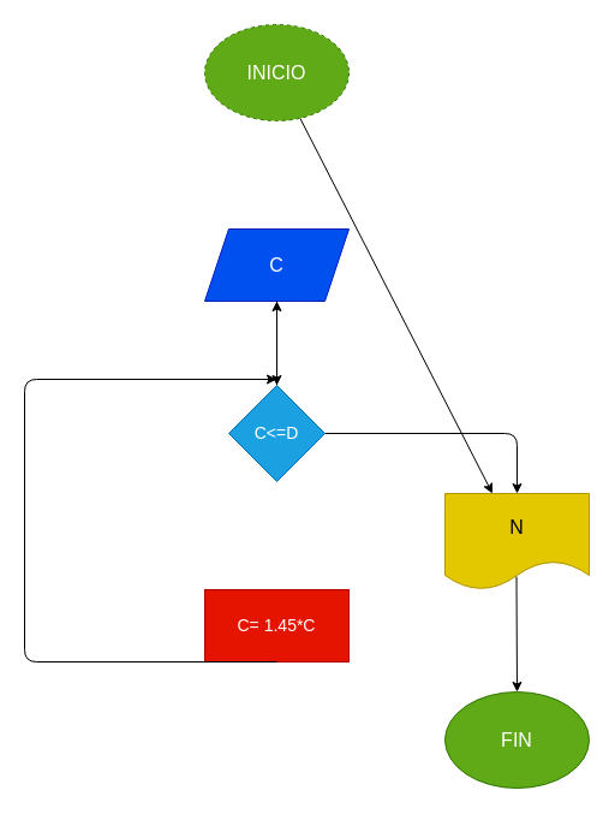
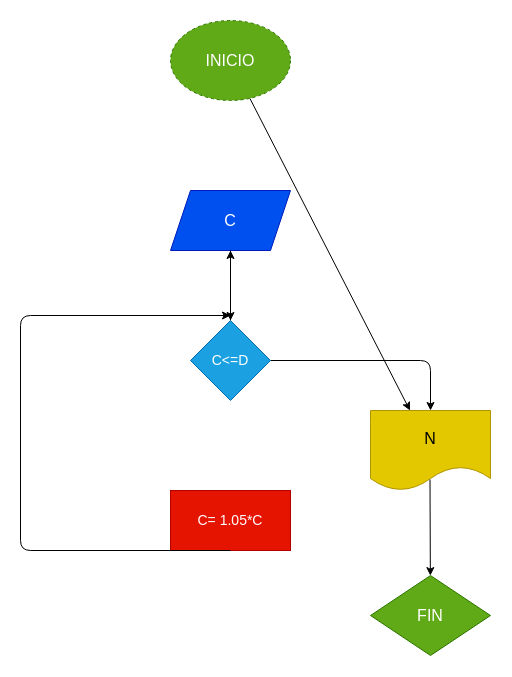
  <mxCell id="0" />
  <mxCell id="1" parent="0" />
  <mxCell id="2" value="" style="edgeStyle=none;html=1;fontSize=18;" edge="1" parent="1" source="3" target="10"><mxGeometry relative="1" as="geometry" /></mxCell>
  <mxCell id="3" value="&lt;font size=&quot;3&quot;&gt;INICIO&lt;/font&gt;" style="ellipse;whiteSpace=wrap;html=1;fillColor=#60a917;fontColor=#ffffff;strokeColor=#2D7600;dashed=1;" vertex="1" parent="1"><mxGeometry x="170" y="20" width="120" height="80" as="geometry" /></mxCell>
  <mxCell id="4" value="&lt;font size=&quot;3&quot;&gt;C&lt;/font&gt;" style="shape=parallelogram;perimeter=parallelogramPerimeter;whiteSpace=wrap;html=1;fixedSize=1;fillColor=#0050ef;fontColor=#ffffff;strokeColor=#001DBC;" vertex="1" parent="1"><mxGeometry x="170" y="190" width="120" height="60" as="geometry" /></mxCell>
  <mxCell id="5" value="" style="edgeStyle=none;html=1;fontSize=14;" edge="1" parent="1" source="7" target="4"><mxGeometry relative="1" as="geometry" /></mxCell>
  <mxCell id="6" value="" style="edgeStyle=none;html=1;fontSize=14;" edge="1" parent="1" source="7" target="10"><mxGeometry relative="1" as="geometry"><Array as="points"><mxPoint x="430" y="360" /></Array></mxGeometry></mxCell>
  <mxCell id="7" value="C&amp;lt;=D" style="rhombus;whiteSpace=wrap;html=1;fontSize=14;fillColor=#1ba1e2;fontColor=#ffffff;strokeColor=#006EAF;" vertex="1" parent="1"><mxGeometry x="190" y="320" width="80" height="80" as="geometry" /></mxCell>
  <mxCell id="8" value="" style="endArrow=classic;html=1;fontSize=14;entryX=0.5;entryY=0;entryDx=0;entryDy=0;" edge="1" parent="1" target="7"><mxGeometry width="50" height="50" relative="1" as="geometry"><mxPoint x="230" y="250" as="sourcePoint" /><mxPoint x="270" y="310" as="targetPoint" /></mxGeometry></mxCell>
- <mxCell id="9" value="C= 1.45*C" style="whiteSpace=wrap;html=1;fontSize=14;fillColor=#e51400;fontColor=#ffffff;strokeColor=#B20000;" vertex="1" parent="1"><mxGeometry x="170" y="490" width="120" height="60" as="geometry" /></mxCell>
+ <mxCell id="9" value="C= 1.05*C" style="whiteSpace=wrap;html=1;fontSize=14;fillColor=#e51400;fontColor=#ffffff;strokeColor=#B20000;" vertex="1" parent="1"><mxGeometry x="170" y="490" width="120" height="60" as="geometry" /></mxCell>
  <mxCell id="10" value="&lt;font size=&quot;3&quot;&gt;N&lt;/font&gt;" style="shape=document;whiteSpace=wrap;html=1;boundedLbl=1;fontSize=14;fillColor=#e3c800;fontColor=#000000;strokeColor=#B09500;" vertex="1" parent="1"><mxGeometry x="370" y="410" width="120" height="80" as="geometry" /></mxCell>
- <mxCell id="11" value="&lt;font size=&quot;3&quot;&gt;FIN&lt;/font&gt;" style="ellipse;whiteSpace=wrap;html=1;fontSize=14;fillColor=#60a917;fontColor=#ffffff;strokeColor=#2D7600;" vertex="1" parent="1"><mxGeometry x="370" y="575" width="120" height="80" as="geometry" /></mxCell>
+ <mxCell id="11" value="&lt;font size=&quot;3&quot;&gt;FIN&lt;/font&gt;" style="rhombus;whiteSpace=wrap;html=1;fontSize=14;fillColor=#60a917;fontColor=#ffffff;strokeColor=#2D7600;" vertex="1" parent="1"><mxGeometry x="370" y="575" width="120" height="80" as="geometry" /></mxCell>
  <mxCell id="12" value="" style="endArrow=classic;html=1;fontSize=18;" edge="1" parent="1" target="11"><mxGeometry width="50" height="50" relative="1" as="geometry"><mxPoint x="429.5" y="479" as="sourcePoint" /><mxPoint x="429.5" y="550" as="targetPoint" /></mxGeometry></mxCell>
  <mxCell id="13" value="" style="endArrow=classic;html=1;fontSize=18;" edge="1" parent="1"><mxGeometry width="50" height="50" relative="1" as="geometry"><mxPoint x="230" y="550" as="sourcePoint" /><mxPoint x="230" y="315" as="targetPoint" /><Array as="points"><mxPoint x="20" y="550" /><mxPoint x="20" y="315" /></Array></mxGeometry></mxCell>
